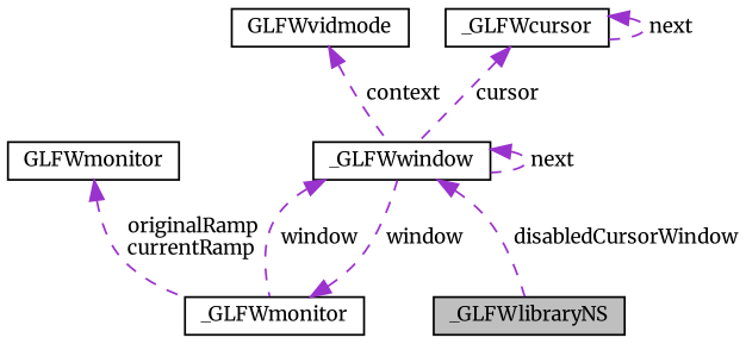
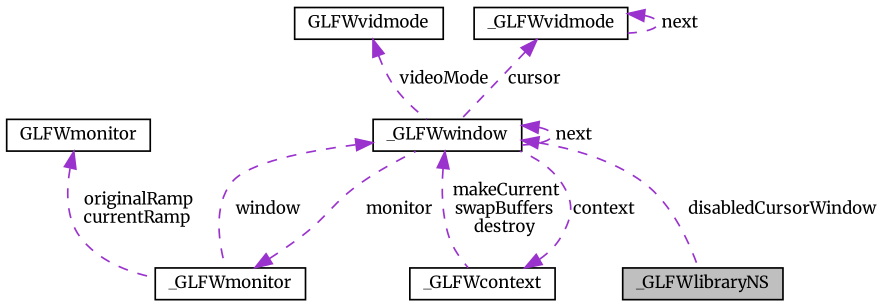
  digraph {
    fontname=Merriweather
    node [color=black fillcolor=white fontname=Merriweather fontsize=10 shape=record style=filled]
    edge [color=darkorchid3 dir=back fontname=Merriweather fontsize=10 labelfontname=Helvetica labelfontsize=10 style=dashed]
    n1 [fillcolor=grey75 fontcolor=black height=0.2 label=_GLFWlibraryNS width=0.4]
    n2 [height=0.2 label=_GLFWwindow width=0.4]
+   n3 [height=0.2 label=_GLFWcontext width=0.4]
    n4 [height=0.2 label=_GLFWmonitor width=0.4]
    n5 [height=0.2 label=GLFWvidmode width=0.4]
    n6 [height=0.2 label=GLFWmonitor width=0.4]
-   n7 [height=0.2 label=_GLFWcursor width=0.4]
+   n7 [height=0.2 label=_GLFWvidmode width=0.4]
    n2 -> n1 [label=" disabledCursorWindow"]
    n2 -> n2 [label=" next"]
+   n2 -> n3 [label=" makeCurrent\nswapBuffers\ndestroy"]
    n2 -> n4 [label=" window"]
-   n4 -> n2 [label=" window"]
-   n5 -> n2 [label=" context"]
+   n3 -> n2 [label=" context"]
+   n4 -> n2 [label=" monitor"]
+   n5 -> n2 [label=" videoMode"]
    n6 -> n4 [label=" originalRamp\ncurrentRamp"]
    n7 -> n2 [label=" cursor"]
    n7 -> n7 [label=" next"]
  }
